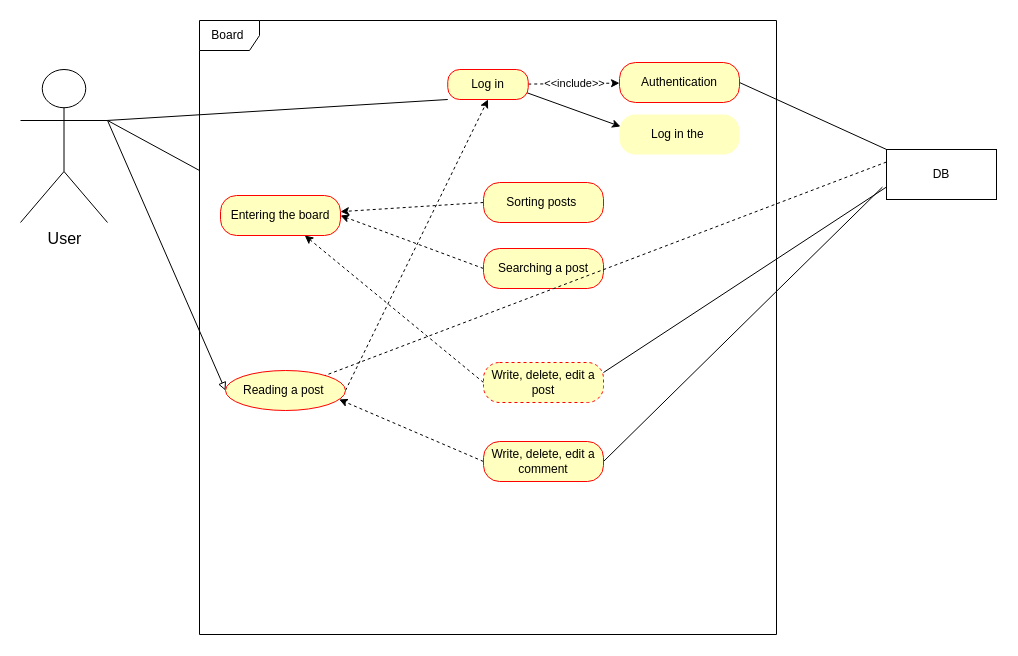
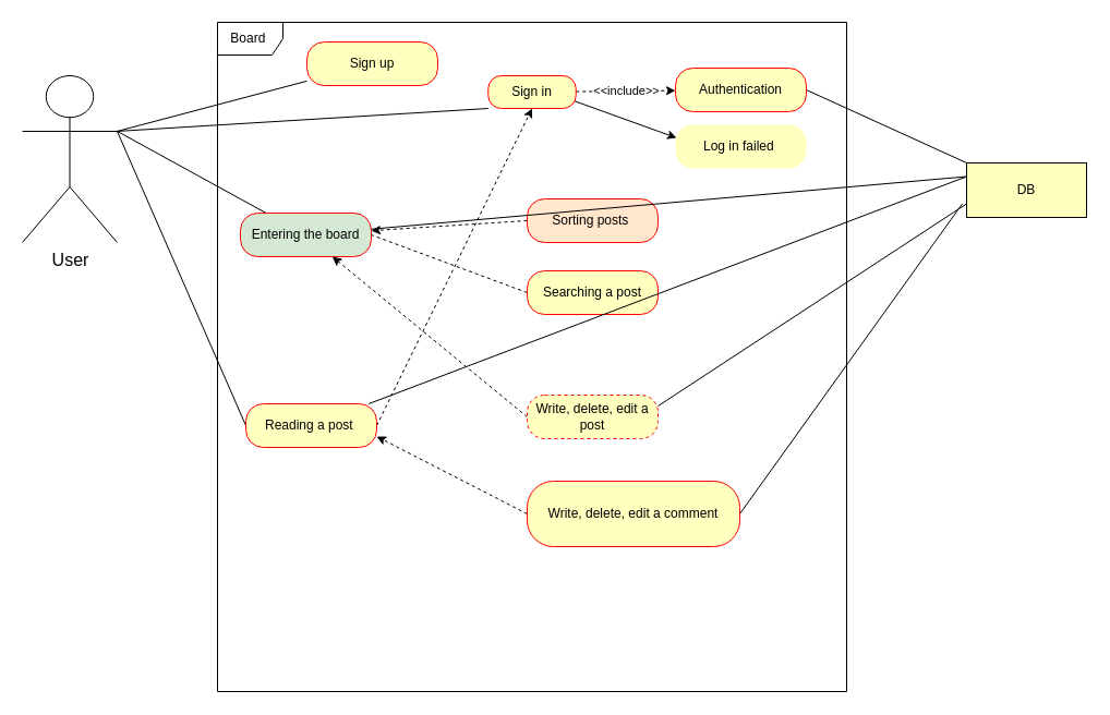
  <mxCell id="0" />
  <mxCell id="1" parent="0" />
  <mxCell id="2" style="rounded=0;orthogonalLoop=1;jettySize=auto;html=1;entryX=0;entryY=1;entryDx=0;entryDy=0;exitX=1;exitY=0.333;exitDx=0;exitDy=0;exitPerimeter=0;endArrow=none;endFill=0;" edge="1" parent="1" source="6" target="16"><mxGeometry relative="1" as="geometry" /></mxCell>
- <mxCell id="4" style="rounded=0;orthogonalLoop=1;jettySize=auto;html=1;exitX=1;exitY=0.333;exitDx=0;exitDy=0;exitPerimeter=0;endArrow=none;endFill=0;" edge="1" parent="1" source="6" target="7"><mxGeometry relative="1" as="geometry" /></mxCell>
- <mxCell id="5" style="rounded=0;orthogonalLoop=1;jettySize=auto;html=1;exitX=1;exitY=0.333;exitDx=0;exitDy=0;exitPerimeter=0;entryX=0;entryY=0.5;entryDx=0;entryDy=0;endArrow=block;endFill=0;" edge="1" parent="1" source="6" target="11"><mxGeometry relative="1" as="geometry" /></mxCell>
+ <mxCell id="3" style="rounded=0;orthogonalLoop=1;jettySize=auto;html=1;exitX=1;exitY=0.333;exitDx=0;exitDy=0;exitPerimeter=0;strokeColor=default;endArrow=none;endFill=0;" edge="1" parent="1" source="6" target="8"><mxGeometry relative="1" as="geometry" /></mxCell>
+ <mxCell id="4" style="rounded=0;orthogonalLoop=1;jettySize=auto;html=1;exitX=1;exitY=0.333;exitDx=0;exitDy=0;exitPerimeter=0;endArrow=none;endFill=0;" edge="1" parent="1" source="6" target="9"><mxGeometry relative="1" as="geometry" /></mxCell>
+ <mxCell id="5" style="rounded=0;orthogonalLoop=1;jettySize=auto;html=1;exitX=1;exitY=0.333;exitDx=0;exitDy=0;exitPerimeter=0;entryX=0;entryY=0.5;entryDx=0;entryDy=0;endArrow=none;endFill=0;" edge="1" parent="1" source="6" target="11"><mxGeometry relative="1" as="geometry" /></mxCell>
  <mxCell id="6" value="User&lt;br&gt;" style="shape=umlActor;verticalLabelPosition=bottom;verticalAlign=top;html=1;outlineConnect=0;fontSize=16;" vertex="1" parent="1"><mxGeometry x="20" y="69" width="87" height="153" as="geometry" /></mxCell>
  <mxCell id="7" value="Board&amp;nbsp;" style="shape=umlFrame;whiteSpace=wrap;html=1;pointerEvents=0;" vertex="1" parent="1"><mxGeometry x="199" y="20" width="577" height="614" as="geometry" /></mxCell>
- <mxCell id="9" value="Entering the board" style="rounded=1;whiteSpace=wrap;html=1;arcSize=40;fontColor=#000000;fillColor=#ffffc0;strokeColor=#ff0000;" vertex="1" parent="1"><mxGeometry x="220" y="195" width="120" height="40" as="geometry" /></mxCell>
+ <mxCell id="8" value="Sign up" style="rounded=1;whiteSpace=wrap;html=1;arcSize=40;fontColor=#000000;fillColor=#ffffc0;strokeColor=#ff0000;" vertex="1" parent="1"><mxGeometry x="281" y="38" width="120" height="40" as="geometry" /></mxCell>
+ <mxCell id="9" value="Entering the board" style="rounded=1;whiteSpace=wrap;html=1;arcSize=40;fontColor=#000000;fillColor=#d5e8d4;strokeColor=#ff0000;" vertex="1" parent="1"><mxGeometry x="220" y="195" width="120" height="40" as="geometry" /></mxCell>
  <mxCell id="10" style="rounded=0;orthogonalLoop=1;jettySize=auto;html=1;exitX=1;exitY=0.5;exitDx=0;exitDy=0;entryX=0.5;entryY=1;entryDx=0;entryDy=0;dashed=1;" edge="1" parent="1" source="11" target="16"><mxGeometry relative="1" as="geometry" /></mxCell>
- <mxCell id="11" value="Reading a post&amp;nbsp;" style="ellipse;whiteSpace=wrap;html=1;arcSize=40;fontColor=#000000;fillColor=#ffffc0;strokeColor=#ff0000;" vertex="1" parent="1"><mxGeometry x="225" y="370" width="120" height="40" as="geometry" /></mxCell>
+ <mxCell id="11" value="Reading a post&amp;nbsp;" style="rounded=1;whiteSpace=wrap;html=1;arcSize=40;fontColor=#000000;fillColor=#ffffc0;strokeColor=#ff0000;" vertex="1" parent="1"><mxGeometry x="225" y="370" width="120" height="40" as="geometry" /></mxCell>
  <mxCell id="12" style="rounded=0;orthogonalLoop=1;jettySize=auto;html=1;exitX=1;exitY=0.5;exitDx=0;exitDy=0;endArrow=none;endFill=0;" edge="1" parent="1" source="13" target="30"><mxGeometry relative="1" as="geometry" /></mxCell>
  <mxCell id="13" value="Authentication" style="rounded=1;whiteSpace=wrap;html=1;arcSize=40;fontColor=#000000;fillColor=#ffffc0;strokeColor=#ff0000;" vertex="1" parent="1"><mxGeometry x="619" y="62" width="120" height="40" as="geometry" /></mxCell>
  <mxCell id="14" value="&amp;lt;&amp;lt;include&amp;gt;&amp;gt;" style="rounded=0;orthogonalLoop=1;jettySize=auto;html=1;dashed=1;" edge="1" parent="1" source="16" target="13"><mxGeometry relative="1" as="geometry" /></mxCell>
  <mxCell id="15" style="rounded=0;orthogonalLoop=1;jettySize=auto;html=1;" edge="1" parent="1"><mxGeometry relative="1" as="geometry"><mxPoint x="523" y="91" as="sourcePoint" /><mxPoint x="620" y="126" as="targetPoint" /></mxGeometry></mxCell>
- <mxCell id="16" value="Log in" style="rounded=1;whiteSpace=wrap;html=1;arcSize=40;fontColor=#000000;fillColor=#ffffc0;strokeColor=#ff0000;" vertex="1" parent="1"><mxGeometry x="447.25" y="69" width="80.5" height="30" as="geometry" /></mxCell>
- <mxCell id="17" value="Log in the&amp;nbsp;" style="rounded=1;whiteSpace=wrap;html=1;arcSize=40;fontColor=#000000;fillColor=#ffffc0;strokeColor=none;" vertex="1" parent="1"><mxGeometry x="619" y="114" width="120" height="40" as="geometry" /></mxCell>
+ <mxCell id="16" value="Sign in" style="rounded=1;whiteSpace=wrap;html=1;arcSize=40;fontColor=#000000;fillColor=#ffffc0;strokeColor=#ff0000;" vertex="1" parent="1"><mxGeometry x="447.25" y="69" width="80.5" height="30" as="geometry" /></mxCell>
+ <mxCell id="17" value="Log in failed&amp;nbsp;" style="rounded=1;whiteSpace=wrap;html=1;arcSize=40;fontColor=#000000;fillColor=#ffffc0;strokeColor=none;" vertex="1" parent="1"><mxGeometry x="619" y="114" width="120" height="40" as="geometry" /></mxCell>
  <mxCell id="18" style="rounded=0;orthogonalLoop=1;jettySize=auto;html=1;exitX=0;exitY=0.5;exitDx=0;exitDy=0;dashed=1;" edge="1" parent="1" source="19" target="9"><mxGeometry relative="1" as="geometry" /></mxCell>
- <mxCell id="19" value="Sorting posts&amp;nbsp;" style="rounded=1;whiteSpace=wrap;html=1;arcSize=40;fontColor=#000000;fillColor=#ffffc0;strokeColor=#ff0000;" vertex="1" parent="1"><mxGeometry x="483" y="182" width="120" height="40" as="geometry" /></mxCell>
- <mxCell id="20" style="rounded=0;orthogonalLoop=1;jettySize=auto;html=1;exitX=0;exitY=0.5;exitDx=0;exitDy=0;entryX=1;entryY=0.5;entryDx=0;entryDy=0;dashed=1;" edge="1" parent="1" source="21" target="9"><mxGeometry relative="1" as="geometry" /></mxCell>
+ <mxCell id="19" value="Sorting posts&amp;nbsp;" style="rounded=1;whiteSpace=wrap;html=1;arcSize=40;fontColor=#000000;fillColor=#ffe6cc;strokeColor=#ff0000;" vertex="1" parent="1"><mxGeometry x="483" y="182" width="120" height="40" as="geometry" /></mxCell>
+ <mxCell id="20" style="rounded=0;orthogonalLoop=1;jettySize=auto;html=1;exitX=0;exitY=0.5;exitDx=0;exitDy=0;entryX=1;entryY=0.5;entryDx=0;entryDy=0;dashed=1;endArrow=none;" edge="1" parent="1" source="21" target="9"><mxGeometry relative="1" as="geometry" /></mxCell>
  <mxCell id="21" value="Searching a post" style="rounded=1;whiteSpace=wrap;html=1;arcSize=40;fontColor=#000000;fillColor=#ffffc0;strokeColor=#ff0000;" vertex="1" parent="1"><mxGeometry x="483" y="248" width="120" height="40" as="geometry" /></mxCell>
  <mxCell id="22" style="rounded=0;orthogonalLoop=1;jettySize=auto;html=1;exitX=0;exitY=0.5;exitDx=0;exitDy=0;dashed=1;" edge="1" parent="1" source="24" target="9"><mxGeometry relative="1" as="geometry" /></mxCell>
  <mxCell id="23" style="rounded=0;orthogonalLoop=1;jettySize=auto;html=1;exitX=1;exitY=0.25;exitDx=0;exitDy=0;entryX=0;entryY=0.75;entryDx=0;entryDy=0;endArrow=none;endFill=0;" edge="1" parent="1" source="24" target="30"><mxGeometry relative="1" as="geometry" /></mxCell>
  <mxCell id="24" value="Write, delete, edit a post" style="rounded=1;whiteSpace=wrap;html=1;arcSize=40;fontColor=#000000;fillColor=#ffffc0;strokeColor=#ff0000;dashed=1;" vertex="1" parent="1"><mxGeometry x="483" y="362" width="120" height="40" as="geometry" /></mxCell>
  <mxCell id="25" style="rounded=0;orthogonalLoop=1;jettySize=auto;html=1;exitX=0;exitY=0.5;exitDx=0;exitDy=0;entryX=1;entryY=0.75;entryDx=0;entryDy=0;dashed=1;" edge="1" parent="1" source="27" target="11"><mxGeometry relative="1" as="geometry" /></mxCell>
  <mxCell id="26" style="rounded=0;orthogonalLoop=1;jettySize=auto;html=1;exitX=1;exitY=0.5;exitDx=0;exitDy=0;endArrow=none;endFill=0;" edge="1" parent="1" source="27"><mxGeometry relative="1" as="geometry"><mxPoint x="881.941" y="186.588" as="targetPoint" /></mxGeometry></mxCell>
- <mxCell id="27" value="Write, delete, edit a comment" style="rounded=1;whiteSpace=wrap;html=1;arcSize=40;fontColor=#000000;fillColor=#ffffc0;strokeColor=#ff0000;" vertex="1" parent="1"><mxGeometry x="483" y="441" width="120" height="40" as="geometry" /></mxCell>
- <mxCell id="28" style="rounded=0;orthogonalLoop=1;jettySize=auto;html=1;exitX=0;exitY=0.25;exitDx=0;exitDy=0;endArrow=none;endFill=0;dashed=1;" edge="1" parent="1" source="30" target="11"><mxGeometry relative="1" as="geometry" /></mxCell>
- <mxCell id="30" value="DB" style="html=1;whiteSpace=wrap;" vertex="1" parent="1"><mxGeometry x="886" y="149" width="110" height="50" as="geometry" /></mxCell>
+ <mxCell id="27" value="Write, delete, edit a comment" style="rounded=1;whiteSpace=wrap;html=1;arcSize=40;fontColor=#000000;fillColor=#ffffc0;strokeColor=#ff0000;" vertex="1" parent="1"><mxGeometry x="483" y="441" width="195" height="60" as="geometry" /></mxCell>
+ <mxCell id="28" style="rounded=0;orthogonalLoop=1;jettySize=auto;html=1;exitX=0;exitY=0.25;exitDx=0;exitDy=0;endArrow=none;endFill=0;" edge="1" parent="1" source="30" target="11"><mxGeometry relative="1" as="geometry" /></mxCell>
+ <mxCell id="29" style="rounded=0;orthogonalLoop=1;jettySize=auto;html=1;exitX=0;exitY=0.25;exitDx=0;exitDy=0;endArrow=none;endFill=0;" edge="1" parent="1" source="30" target="9"><mxGeometry relative="1" as="geometry" /></mxCell>
+ <mxCell id="30" value="DB" style="html=1;whiteSpace=wrap;fillColor=#ffffc0;" vertex="1" parent="1"><mxGeometry x="886" y="149" width="110" height="50" as="geometry" /></mxCell>
